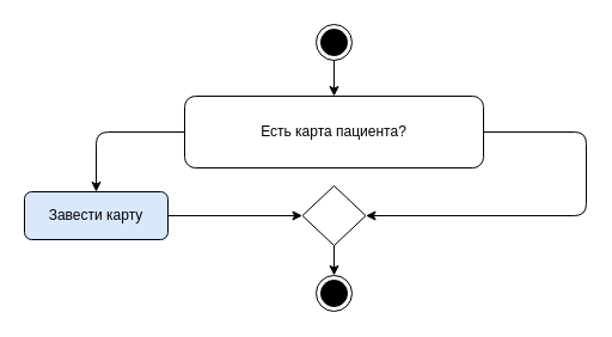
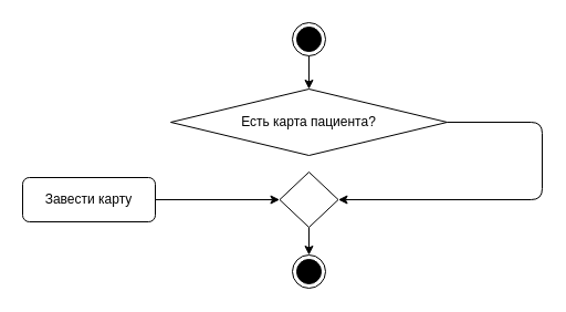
  <mxCell id="0" />
  <mxCell id="1" parent="0" />
  <mxCell id="2" value="" style="ellipse;html=1;shape=endState;fillColor=#000000;strokeColor=#000000;" vertex="1" parent="1"><mxGeometry x="264" y="20" width="30" height="30" as="geometry" /></mxCell>
  <mxCell id="3" value="" style="endArrow=classic;html=1;exitX=0.5;exitY=1;exitDx=0;exitDy=0;entryX=0.5;entryY=0;entryDx=0;entryDy=0;" edge="1" parent="1" source="2" target="4"><mxGeometry width="50" height="50" relative="1" as="geometry"><mxPoint x="240" y="120" as="sourcePoint" /><mxPoint x="279" y="90" as="targetPoint" /></mxGeometry></mxCell>
- <mxCell id="4" value="Есть карта пациента?" style="whiteSpace=wrap;html=1;rounded=1;" vertex="1" parent="1"><mxGeometry x="154" y="80" width="250" height="60" as="geometry" /></mxCell>
- <mxCell id="5" value="" style="endArrow=classic;html=1;exitX=0;exitY=0.5;exitDx=0;exitDy=0;entryX=0.5;entryY=0;entryDx=0;entryDy=0;edgeStyle=orthogonalEdgeStyle;" edge="1" parent="1" source="4" target="7"><mxGeometry width="50" height="50" relative="1" as="geometry"><mxPoint x="240" y="120" as="sourcePoint" /><mxPoint x="60" y="110" as="targetPoint" /></mxGeometry></mxCell>
+ <mxCell id="4" value="Есть карта пациента?" style="rhombus;whiteSpace=wrap;html=1;" vertex="1" parent="1"><mxGeometry x="154" y="80" width="250" height="60" as="geometry" /></mxCell>
  <mxCell id="6" value="" style="endArrow=classic;html=1;exitX=1;exitY=0.5;exitDx=0;exitDy=0;entryX=1;entryY=0.5;entryDx=0;entryDy=0;edgeStyle=orthogonalEdgeStyle;" edge="1" parent="1" source="4" target="8"><mxGeometry width="50" height="50" relative="1" as="geometry"><mxPoint x="240" y="120" as="sourcePoint" /><mxPoint x="540" y="110" as="targetPoint" /><Array as="points"><mxPoint x="490" y="110" /><mxPoint x="490" y="180" /></Array></mxGeometry></mxCell>
- <mxCell id="7" value="Завести карту" style="rounded=1;whiteSpace=wrap;html=1;fillColor=#dae8fc;" vertex="1" parent="1"><mxGeometry x="20" y="160" width="120" height="40" as="geometry" /></mxCell>
+ <mxCell id="7" value="Завести карту" style="rounded=1;whiteSpace=wrap;html=1;" vertex="1" parent="1"><mxGeometry x="20" y="160" width="120" height="40" as="geometry" /></mxCell>
  <mxCell id="8" value="" style="rhombus;whiteSpace=wrap;html=1;" vertex="1" parent="1"><mxGeometry x="252.5" y="155" width="53" height="50" as="geometry" /></mxCell>
  <mxCell id="9" value="" style="endArrow=classic;html=1;exitX=1;exitY=0.5;exitDx=0;exitDy=0;entryX=0;entryY=0.5;entryDx=0;entryDy=0;" edge="1" parent="1" source="7" target="8"><mxGeometry width="50" height="50" relative="1" as="geometry"><mxPoint x="240" y="120" as="sourcePoint" /><mxPoint x="290" y="70" as="targetPoint" /></mxGeometry></mxCell>
  <mxCell id="10" value="" style="endArrow=classic;html=1;exitX=0.5;exitY=1;exitDx=0;exitDy=0;entryX=0.5;entryY=0;entryDx=0;entryDy=0;" edge="1" parent="1" source="8" target="11"><mxGeometry width="50" height="50" relative="1" as="geometry"><mxPoint x="240" y="210" as="sourcePoint" /><mxPoint x="279" y="250" as="targetPoint" /></mxGeometry></mxCell>
  <mxCell id="11" value="" style="ellipse;html=1;shape=endState;fillColor=#000000;strokeColor=#000000;" vertex="1" parent="1"><mxGeometry x="264" y="230" width="30" height="30" as="geometry" /></mxCell>
